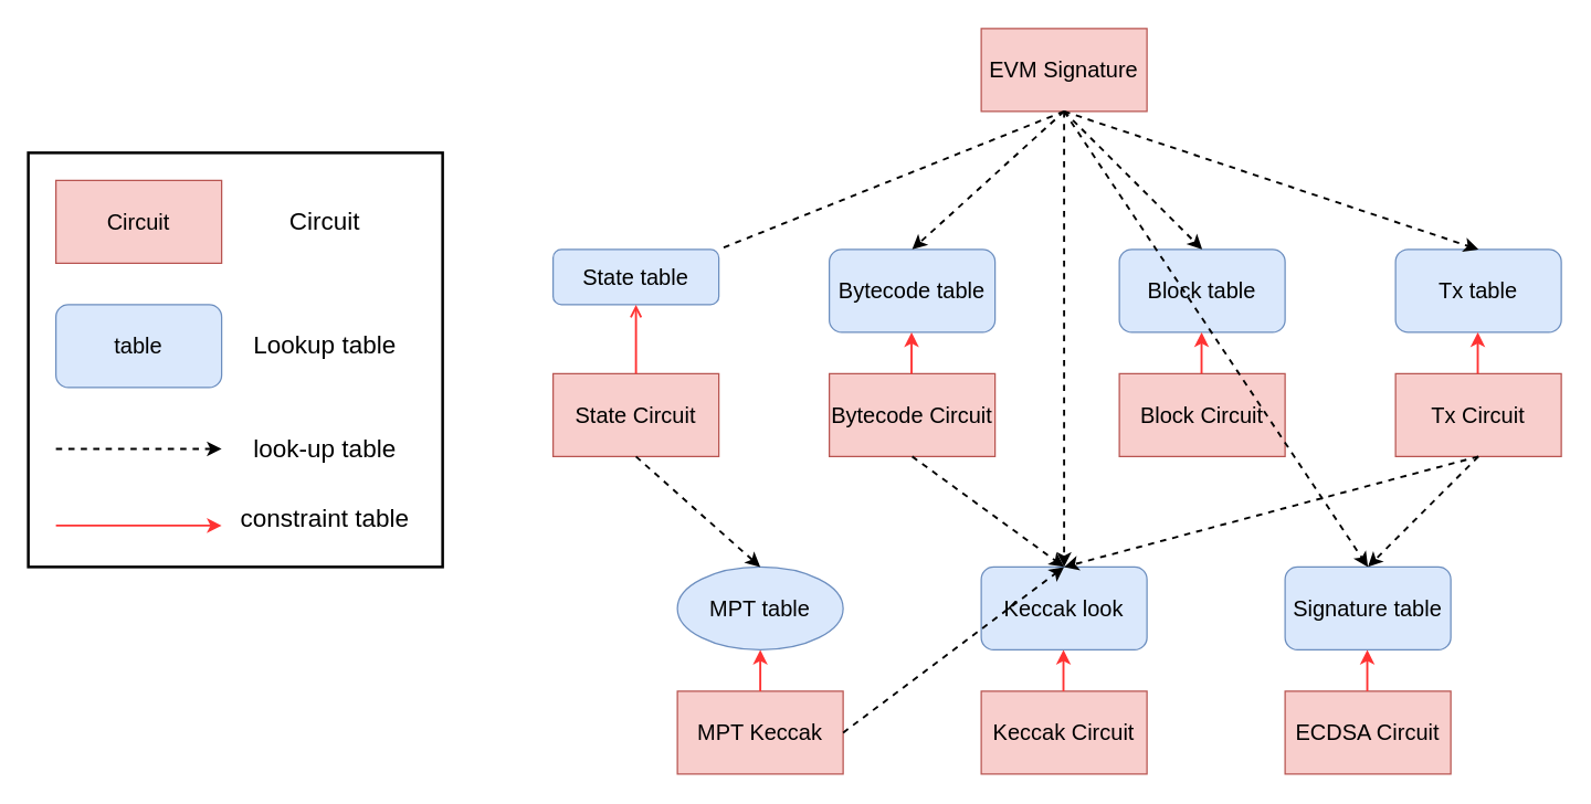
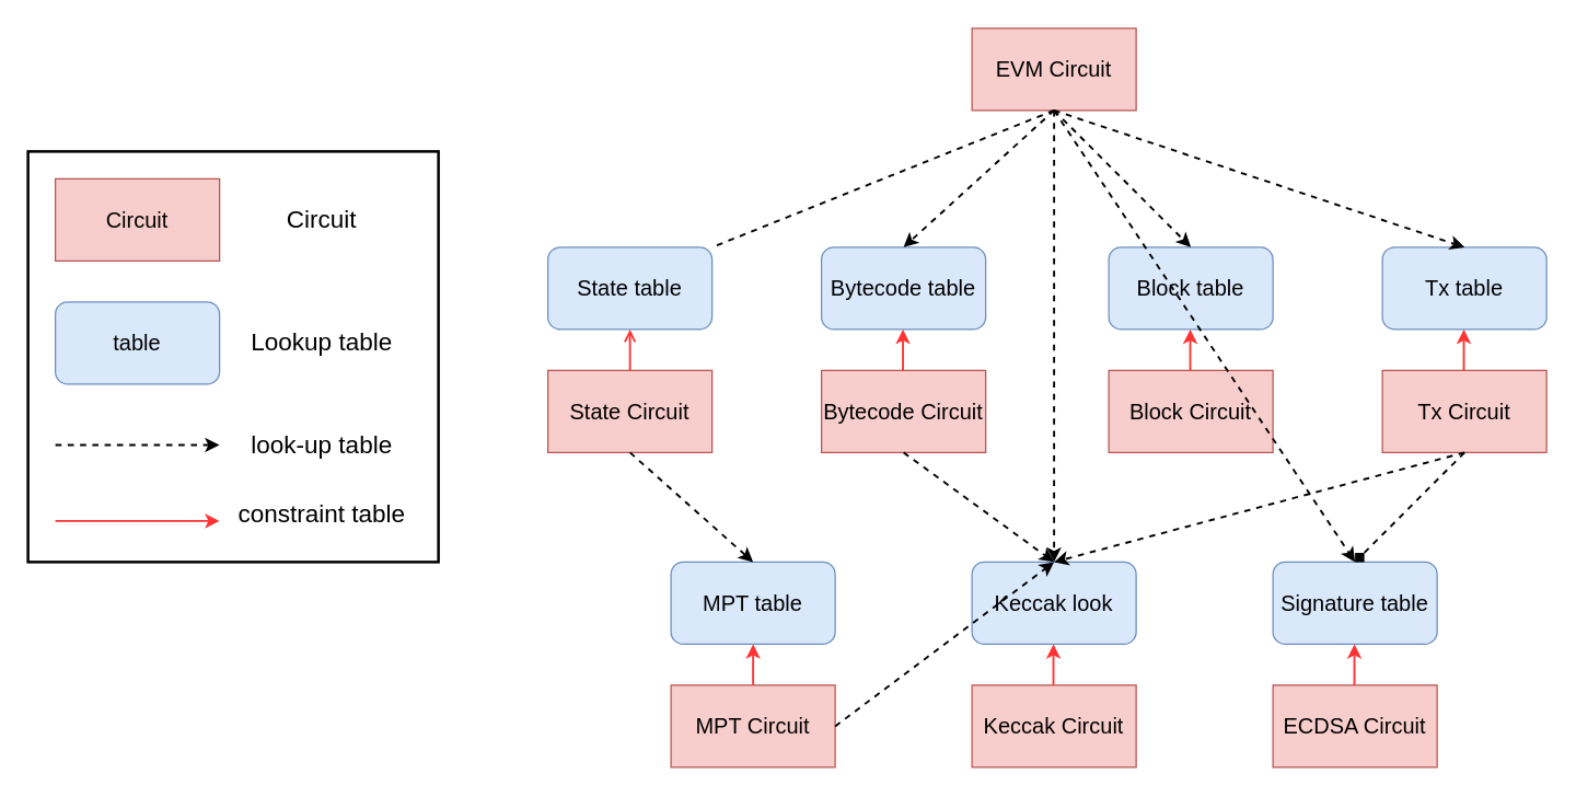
  <mxCell id="0" />
  <mxCell id="1" parent="0" />
- <mxCell id="2" value="&lt;font style=&quot;font-size: 16px;&quot;&gt;State table&lt;/font&gt;" style="rounded=1;whiteSpace=wrap;html=1;fillColor=#dae8fc;strokeColor=#6c8ebf;" vertex="1" parent="1"><mxGeometry x="400" y="180" width="120" height="40" as="geometry" /></mxCell>
+ <mxCell id="2" value="&lt;font style=&quot;font-size: 16px;&quot;&gt;State table&lt;/font&gt;" style="rounded=1;whiteSpace=wrap;html=1;fillColor=#dae8fc;strokeColor=#6c8ebf;" vertex="1" parent="1"><mxGeometry x="400" y="180" width="120" height="60" as="geometry" /></mxCell>
  <mxCell id="3" value="&lt;font style=&quot;font-size: 16px;&quot;&gt;Bytecode table&lt;/font&gt;" style="rounded=1;whiteSpace=wrap;html=1;fillColor=#dae8fc;strokeColor=#6c8ebf;" vertex="1" parent="1"><mxGeometry x="600" y="180" width="120" height="60" as="geometry" /></mxCell>
  <mxCell id="4" value="&lt;font style=&quot;font-size: 16px;&quot;&gt;Block table&lt;br&gt;&lt;/font&gt;" style="rounded=1;whiteSpace=wrap;html=1;fillColor=#dae8fc;strokeColor=#6c8ebf;" vertex="1" parent="1"><mxGeometry x="810" y="180" width="120" height="60" as="geometry" /></mxCell>
  <mxCell id="5" value="&lt;font style=&quot;font-size: 16px;&quot;&gt;Tx table&lt;/font&gt;" style="rounded=1;whiteSpace=wrap;html=1;fillColor=#dae8fc;strokeColor=#6c8ebf;" vertex="1" parent="1"><mxGeometry x="1010" y="180" width="120" height="60" as="geometry" /></mxCell>
  <mxCell id="6" value="&lt;font style=&quot;font-size: 16px;&quot;&gt;Signature table&lt;/font&gt;" style="rounded=1;whiteSpace=wrap;html=1;fillColor=#dae8fc;strokeColor=#6c8ebf;" vertex="1" parent="1"><mxGeometry x="930" y="410" width="120" height="60" as="geometry" /></mxCell>
  <mxCell id="7" value="&lt;font style=&quot;font-size: 16px;&quot;&gt;Keccak look&lt;/font&gt;" style="rounded=1;whiteSpace=wrap;html=1;fillColor=#dae8fc;strokeColor=#6c8ebf;" vertex="1" parent="1"><mxGeometry x="710" y="410" width="120" height="60" as="geometry" /></mxCell>
- <mxCell id="8" value="&lt;font style=&quot;font-size: 16px;&quot;&gt;MPT table&lt;/font&gt;" style="ellipse;whiteSpace=wrap;html=1;fillColor=#dae8fc;strokeColor=#6c8ebf;" vertex="1" parent="1"><mxGeometry x="490" y="410" width="120" height="60" as="geometry" /></mxCell>
- <mxCell id="9" value="&lt;span style=&quot;&quot;&gt;EVM Signature&lt;/span&gt;" style="rounded=0;whiteSpace=wrap;html=1;fontSize=16;fillColor=#f8cecc;strokeColor=#b85450;" vertex="1" parent="1"><mxGeometry x="710" y="20" width="120" height="60" as="geometry" /></mxCell>
+ <mxCell id="8" value="&lt;font style=&quot;font-size: 16px;&quot;&gt;MPT table&lt;/font&gt;" style="rounded=1;whiteSpace=wrap;html=1;fillColor=#dae8fc;strokeColor=#6c8ebf;" vertex="1" parent="1"><mxGeometry x="490" y="410" width="120" height="60" as="geometry" /></mxCell>
+ <mxCell id="9" value="&lt;span style=&quot;&quot;&gt;EVM Circuit&lt;/span&gt;" style="rounded=0;whiteSpace=wrap;html=1;fontSize=16;fillColor=#f8cecc;strokeColor=#b85450;" vertex="1" parent="1"><mxGeometry x="710" y="20" width="120" height="60" as="geometry" /></mxCell>
  <mxCell id="10" value="&lt;span style=&quot;&quot;&gt;State Circuit&lt;/span&gt;" style="rounded=0;whiteSpace=wrap;html=1;fontSize=16;fillColor=#f8cecc;strokeColor=#b85450;" vertex="1" parent="1"><mxGeometry x="400" y="270" width="120" height="60" as="geometry" /></mxCell>
  <mxCell id="11" value="&lt;span style=&quot;&quot;&gt;Bytecode Circuit&lt;/span&gt;" style="rounded=0;whiteSpace=wrap;html=1;fontSize=16;fillColor=#f8cecc;strokeColor=#b85450;" vertex="1" parent="1"><mxGeometry x="600" y="270" width="120" height="60" as="geometry" /></mxCell>
  <mxCell id="12" value="&lt;span style=&quot;&quot;&gt;Block Circuit&lt;/span&gt;" style="rounded=0;whiteSpace=wrap;html=1;fontSize=16;fillColor=#f8cecc;strokeColor=#b85450;" vertex="1" parent="1"><mxGeometry x="810" y="270" width="120" height="60" as="geometry" /></mxCell>
  <mxCell id="13" value="&lt;span style=&quot;&quot;&gt;Tx Circuit&lt;/span&gt;" style="rounded=0;whiteSpace=wrap;html=1;fontSize=16;fillColor=#f8cecc;strokeColor=#b85450;" vertex="1" parent="1"><mxGeometry x="1010" y="270" width="120" height="60" as="geometry" /></mxCell>
  <mxCell id="14" value="&lt;span style=&quot;&quot;&gt;ECDSA Circuit&lt;/span&gt;" style="rounded=0;whiteSpace=wrap;html=1;fontSize=16;fillColor=#f8cecc;strokeColor=#b85450;" vertex="1" parent="1"><mxGeometry x="930" y="500" width="120" height="60" as="geometry" /></mxCell>
  <mxCell id="15" value="&lt;span style=&quot;&quot;&gt;Keccak Circuit&lt;/span&gt;" style="rounded=0;whiteSpace=wrap;html=1;fontSize=16;fillColor=#f8cecc;strokeColor=#b85450;" vertex="1" parent="1"><mxGeometry x="710" y="500" width="120" height="60" as="geometry" /></mxCell>
- <mxCell id="16" value="&lt;span style=&quot;&quot;&gt;MPT Keccak&lt;/span&gt;" style="rounded=0;whiteSpace=wrap;html=1;fontSize=16;fillColor=#f8cecc;strokeColor=#b85450;" vertex="1" parent="1"><mxGeometry x="490" y="500" width="120" height="60" as="geometry" /></mxCell>
+ <mxCell id="16" value="&lt;span style=&quot;&quot;&gt;MPT Circuit&lt;/span&gt;" style="rounded=0;whiteSpace=wrap;html=1;fontSize=16;fillColor=#f8cecc;strokeColor=#b85450;" vertex="1" parent="1"><mxGeometry x="490" y="500" width="120" height="60" as="geometry" /></mxCell>
  <mxCell id="17" value="" style="endArrow=none;html=1;rounded=0;fontSize=16;exitX=0.5;exitY=1;exitDx=0;exitDy=0;entryX=1;entryY=0;entryDx=0;entryDy=0;dashed=1;strokeWidth=1.5;" edge="1" parent="1" source="9" target="2"><mxGeometry width="50" height="50" relative="1" as="geometry"><mxPoint x="750" y="310" as="sourcePoint" /><mxPoint x="800" y="260" as="targetPoint" /></mxGeometry></mxCell>
  <mxCell id="18" value="" style="endArrow=classic;html=1;rounded=0;fontSize=16;exitX=0.5;exitY=1;exitDx=0;exitDy=0;entryX=0.5;entryY=0;entryDx=0;entryDy=0;dashed=1;strokeWidth=1.5;" edge="1" parent="1" source="9" target="3"><mxGeometry width="50" height="50" relative="1" as="geometry"><mxPoint x="780" y="90" as="sourcePoint" /><mxPoint x="530" y="190" as="targetPoint" /></mxGeometry></mxCell>
  <mxCell id="19" value="" style="endArrow=classic;html=1;rounded=0;fontSize=16;exitX=0.5;exitY=1;exitDx=0;exitDy=0;entryX=0.5;entryY=0;entryDx=0;entryDy=0;dashed=1;strokeWidth=1.5;" edge="1" parent="1" source="9" target="4"><mxGeometry width="50" height="50" relative="1" as="geometry"><mxPoint x="790" y="100" as="sourcePoint" /><mxPoint x="540" y="200" as="targetPoint" /></mxGeometry></mxCell>
  <mxCell id="20" value="" style="endArrow=classic;html=1;rounded=0;fontSize=16;entryX=0.5;entryY=0;entryDx=0;entryDy=0;dashed=1;strokeWidth=1.5;exitX=0.5;exitY=1;exitDx=0;exitDy=0;" edge="1" parent="1" source="9" target="5"><mxGeometry width="50" height="50" relative="1" as="geometry"><mxPoint x="770" y="90" as="sourcePoint" /><mxPoint x="550" y="210" as="targetPoint" /></mxGeometry></mxCell>
  <mxCell id="21" value="" style="endArrow=classic;html=1;rounded=0;fontSize=16;exitX=0.5;exitY=1;exitDx=0;exitDy=0;entryX=0.5;entryY=0;entryDx=0;entryDy=0;dashed=1;strokeWidth=1.5;" edge="1" parent="1" source="9" target="6"><mxGeometry width="50" height="50" relative="1" as="geometry"><mxPoint x="780" y="90" as="sourcePoint" /><mxPoint x="670" y="190" as="targetPoint" /></mxGeometry></mxCell>
  <mxCell id="22" value="" style="endArrow=classic;html=1;rounded=0;fontSize=16;entryX=0.5;entryY=0;entryDx=0;entryDy=0;dashed=1;strokeWidth=1.5;" edge="1" parent="1" target="7"><mxGeometry width="50" height="50" relative="1" as="geometry"><mxPoint x="770" y="80" as="sourcePoint" /><mxPoint x="680" y="200" as="targetPoint" /></mxGeometry></mxCell>
  <mxCell id="23" value="" style="endArrow=classic;html=1;rounded=0;fontSize=16;exitX=0.5;exitY=1;exitDx=0;exitDy=0;entryX=0.5;entryY=0;entryDx=0;entryDy=0;dashed=1;strokeWidth=1.5;" edge="1" parent="1" source="10" target="8"><mxGeometry width="50" height="50" relative="1" as="geometry"><mxPoint x="520" y="340" as="sourcePoint" /><mxPoint x="620" y="440" as="targetPoint" /></mxGeometry></mxCell>
  <mxCell id="24" value="" style="endArrow=classic;html=1;rounded=0;fontSize=16;exitX=0.5;exitY=1;exitDx=0;exitDy=0;entryX=0.5;entryY=0;entryDx=0;entryDy=0;dashed=1;strokeWidth=1.5;" edge="1" parent="1" source="11" target="7"><mxGeometry width="50" height="50" relative="1" as="geometry"><mxPoint x="790" y="250" as="sourcePoint" /><mxPoint x="890" y="350" as="targetPoint" /></mxGeometry></mxCell>
  <mxCell id="25" value="" style="endArrow=classic;html=1;rounded=0;fontSize=16;exitX=0.5;exitY=1;exitDx=0;exitDy=0;entryX=0.5;entryY=0;entryDx=0;entryDy=0;dashed=1;strokeWidth=1.5;" edge="1" parent="1" source="13" target="7"><mxGeometry width="50" height="50" relative="1" as="geometry"><mxPoint x="1045" y="340" as="sourcePoint" /><mxPoint x="935" y="440" as="targetPoint" /></mxGeometry></mxCell>
- <mxCell id="26" value="" style="endArrow=classic;html=1;rounded=0;fontSize=16;exitX=0.5;exitY=1;exitDx=0;exitDy=0;entryX=0.5;entryY=0;entryDx=0;entryDy=0;dashed=1;strokeWidth=1.5;" edge="1" parent="1" source="13" target="6"><mxGeometry width="50" height="50" relative="1" as="geometry"><mxPoint x="1080" y="320" as="sourcePoint" /><mxPoint x="970" y="420" as="targetPoint" /></mxGeometry></mxCell>
+ <mxCell id="26" value="" style="endArrow=diamond;html=1;rounded=0;fontSize=16;exitX=0.5;exitY=1;exitDx=0;exitDy=0;entryX=0.5;entryY=0;entryDx=0;entryDy=0;dashed=1;strokeWidth=1.5;" edge="1" parent="1" source="13" target="6"><mxGeometry width="50" height="50" relative="1" as="geometry"><mxPoint x="1080" y="320" as="sourcePoint" /><mxPoint x="970" y="420" as="targetPoint" /></mxGeometry></mxCell>
  <mxCell id="27" value="" style="endArrow=classic;html=1;rounded=0;fontSize=16;exitX=1;exitY=0.5;exitDx=0;exitDy=0;entryX=0.5;entryY=0;entryDx=0;entryDy=0;dashed=1;strokeWidth=1.5;" edge="1" parent="1" source="16" target="7"><mxGeometry width="50" height="50" relative="1" as="geometry"><mxPoint x="620" y="460" as="sourcePoint" /><mxPoint x="710" y="540" as="targetPoint" /></mxGeometry></mxCell>
  <mxCell id="28" value="" style="endArrow=open;html=1;rounded=0;fontSize=16;strokeWidth=1.5;exitX=0.5;exitY=0;exitDx=0;exitDy=0;entryX=0.5;entryY=1;entryDx=0;entryDy=0;strokeColor=#FF3333;" edge="1" parent="1" source="10" target="2"><mxGeometry width="50" height="50" relative="1" as="geometry"><mxPoint x="500" y="250" as="sourcePoint" /><mxPoint x="550" y="200" as="targetPoint" /></mxGeometry></mxCell>
  <mxCell id="29" value="" style="endArrow=classic;html=1;rounded=0;fontSize=16;strokeWidth=1.5;exitX=0.5;exitY=0;exitDx=0;exitDy=0;entryX=0.5;entryY=1;entryDx=0;entryDy=0;strokeColor=#FF3333;" edge="1" parent="1"><mxGeometry width="50" height="50" relative="1" as="geometry"><mxPoint x="659.52" y="270" as="sourcePoint" /><mxPoint x="659.52" y="240" as="targetPoint" /></mxGeometry></mxCell>
  <mxCell id="30" value="" style="endArrow=classic;html=1;rounded=0;fontSize=16;strokeWidth=1.5;exitX=0.5;exitY=0;exitDx=0;exitDy=0;entryX=0.5;entryY=1;entryDx=0;entryDy=0;strokeColor=#FF3333;" edge="1" parent="1" source="16" target="8"><mxGeometry width="50" height="50" relative="1" as="geometry"><mxPoint x="549.52" y="495" as="sourcePoint" /><mxPoint x="620" y="470" as="targetPoint" /></mxGeometry></mxCell>
  <mxCell id="31" value="" style="endArrow=classic;html=1;rounded=0;fontSize=16;strokeWidth=1.5;exitX=0.5;exitY=0;exitDx=0;exitDy=0;entryX=0.5;entryY=1;entryDx=0;entryDy=0;strokeColor=#FF3333;" edge="1" parent="1"><mxGeometry width="50" height="50" relative="1" as="geometry"><mxPoint x="1069.52" y="270" as="sourcePoint" /><mxPoint x="1069.52" y="240" as="targetPoint" /></mxGeometry></mxCell>
  <mxCell id="32" value="" style="endArrow=classic;html=1;rounded=0;fontSize=16;strokeWidth=1.5;exitX=0.5;exitY=0;exitDx=0;exitDy=0;entryX=0.5;entryY=1;entryDx=0;entryDy=0;strokeColor=#FF3333;" edge="1" parent="1"><mxGeometry width="50" height="50" relative="1" as="geometry"><mxPoint x="869.52" y="270" as="sourcePoint" /><mxPoint x="869.52" y="240" as="targetPoint" /></mxGeometry></mxCell>
  <mxCell id="33" value="" style="endArrow=classic;html=1;rounded=0;fontSize=16;strokeWidth=1.5;exitX=0.5;exitY=0;exitDx=0;exitDy=0;entryX=0.5;entryY=1;entryDx=0;entryDy=0;strokeColor=#FF3333;" edge="1" parent="1"><mxGeometry width="50" height="50" relative="1" as="geometry"><mxPoint x="769.52" y="500" as="sourcePoint" /><mxPoint x="769.52" y="470" as="targetPoint" /></mxGeometry></mxCell>
  <mxCell id="34" value="" style="endArrow=classic;html=1;rounded=0;fontSize=16;strokeWidth=1.5;exitX=0.5;exitY=0;exitDx=0;exitDy=0;entryX=0.5;entryY=1;entryDx=0;entryDy=0;strokeColor=#FF3333;" edge="1" parent="1"><mxGeometry width="50" height="50" relative="1" as="geometry"><mxPoint x="989.52" y="500" as="sourcePoint" /><mxPoint x="989.52" y="470" as="targetPoint" /></mxGeometry></mxCell>
  <mxCell id="35" value="" style="whiteSpace=wrap;html=1;aspect=fixed;fontSize=16;fillColor=none;strokeColor=#000000;strokeWidth=2;" vertex="1" parent="1"><mxGeometry x="20" y="110" width="300" height="300" as="geometry" /></mxCell>
  <mxCell id="36" value="&lt;span style=&quot;&quot;&gt;Circuit&lt;/span&gt;" style="rounded=0;whiteSpace=wrap;html=1;fontSize=16;fillColor=#f8cecc;strokeColor=#b85450;" vertex="1" parent="1"><mxGeometry x="40" y="130" width="120" height="60" as="geometry" /></mxCell>
  <mxCell id="37" value="&lt;font style=&quot;font-size: 16px;&quot;&gt;table&lt;/font&gt;" style="rounded=1;whiteSpace=wrap;html=1;fillColor=#dae8fc;strokeColor=#6c8ebf;" vertex="1" parent="1"><mxGeometry x="40" y="220" width="120" height="60" as="geometry" /></mxCell>
  <mxCell id="38" value="" style="endArrow=classic;html=1;rounded=0;fontSize=16;strokeColor=#FF3333;strokeWidth=1.5;" edge="1" parent="1"><mxGeometry width="50" height="50" relative="1" as="geometry"><mxPoint x="40" y="380" as="sourcePoint" /><mxPoint x="160" y="380" as="targetPoint" /></mxGeometry></mxCell>
  <mxCell id="39" value="" style="endArrow=classic;html=1;rounded=0;fontSize=16;exitX=0.5;exitY=1;exitDx=0;exitDy=0;dashed=1;strokeWidth=1.5;" edge="1" parent="1"><mxGeometry width="50" height="50" relative="1" as="geometry"><mxPoint x="40" y="324.52" as="sourcePoint" /><mxPoint x="160" y="324.52" as="targetPoint" /></mxGeometry></mxCell>
  <mxCell id="40" value="&lt;font style=&quot;font-size: 18px;&quot;&gt;Circuit&lt;/font&gt;" style="text;html=1;strokeColor=none;fillColor=none;align=center;verticalAlign=middle;whiteSpace=wrap;rounded=0;fontSize=16;" vertex="1" parent="1"><mxGeometry x="170" y="155" width="130" height="10" as="geometry" /></mxCell>
  <mxCell id="41" value="&lt;font style=&quot;font-size: 18px;&quot;&gt;Lookup table&lt;/font&gt;" style="text;html=1;strokeColor=none;fillColor=none;align=center;verticalAlign=middle;whiteSpace=wrap;rounded=0;fontSize=16;" vertex="1" parent="1"><mxGeometry x="170" y="245" width="130" height="10" as="geometry" /></mxCell>
  <mxCell id="42" value="constraint table" style="text;html=1;strokeColor=none;fillColor=none;align=center;verticalAlign=middle;whiteSpace=wrap;rounded=0;fontSize=18;" vertex="1" parent="1"><mxGeometry x="165" y="360" width="140" height="30" as="geometry" /></mxCell>
  <mxCell id="43" value="look-up table" style="text;html=1;strokeColor=none;fillColor=none;align=center;verticalAlign=middle;whiteSpace=wrap;rounded=0;fontSize=18;" vertex="1" parent="1"><mxGeometry x="165" y="310" width="140" height="30" as="geometry" /></mxCell>
